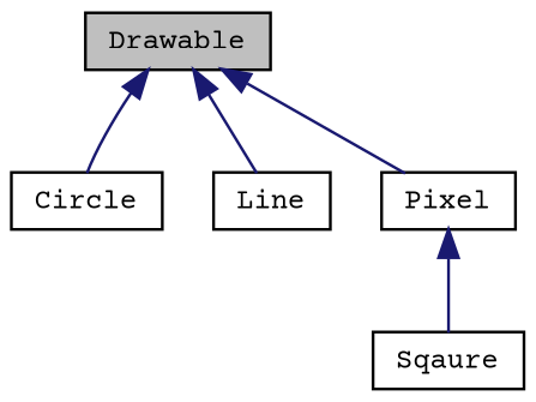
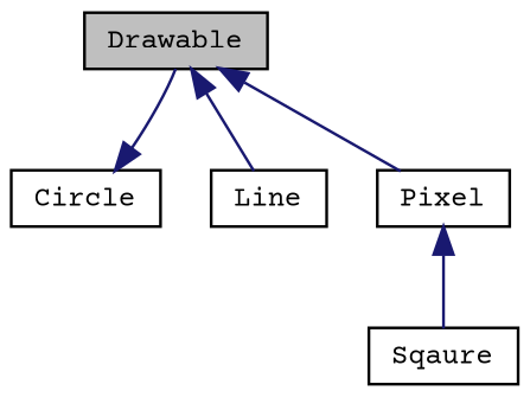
  digraph {
    fontname="Courier Prime"
    node [color=black fillcolor=white fontname="Courier Prime" fontsize=10 shape=record style=filled]
    edge [color=midnightblue dir=back fontname="Courier Prime" fontsize=10 labelfontname=Helvetica labelfontsize=10 style=solid]
    n1 [fillcolor=grey75 fontcolor=black height=0.2 label=Drawable width=0.4]
    n2 [height=0.2 label=Circle width=0.4]
    n3 [height=0.2 label=Line width=0.4]
    n4 [height=0.2 label=Pixel width=0.4]
    n5 [height=0.2 label=Sqaure width=0.4]
-   n1 -> n2
+   n2 -> n1
    n1 -> n3
    n1 -> n4
    n4 -> n5
  }
